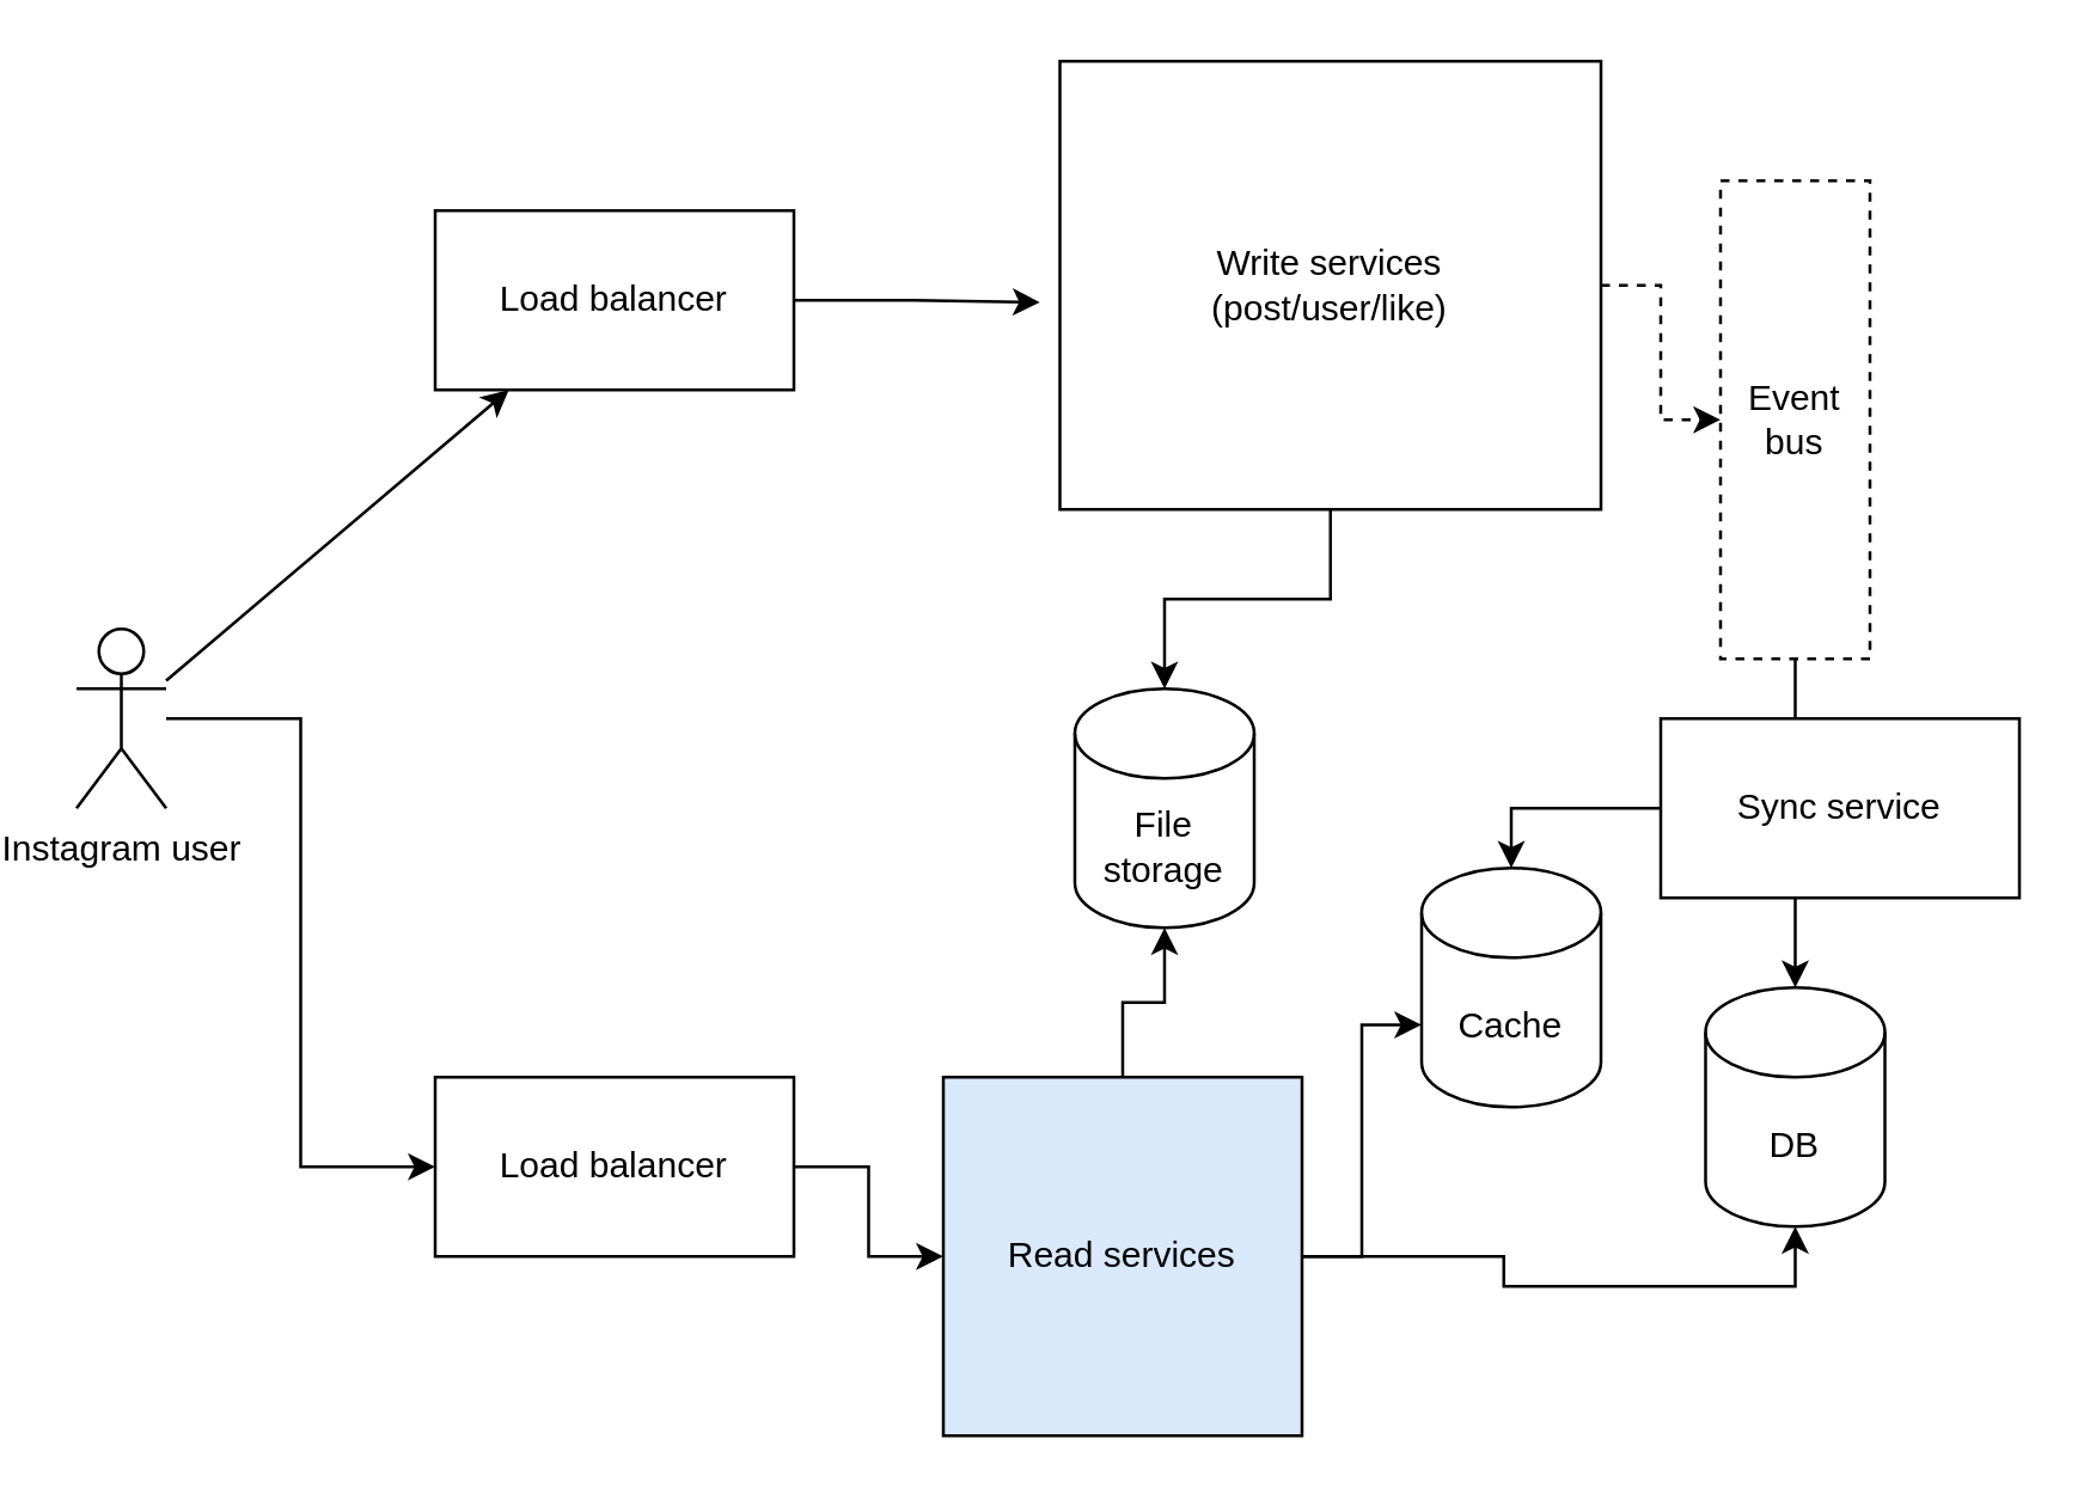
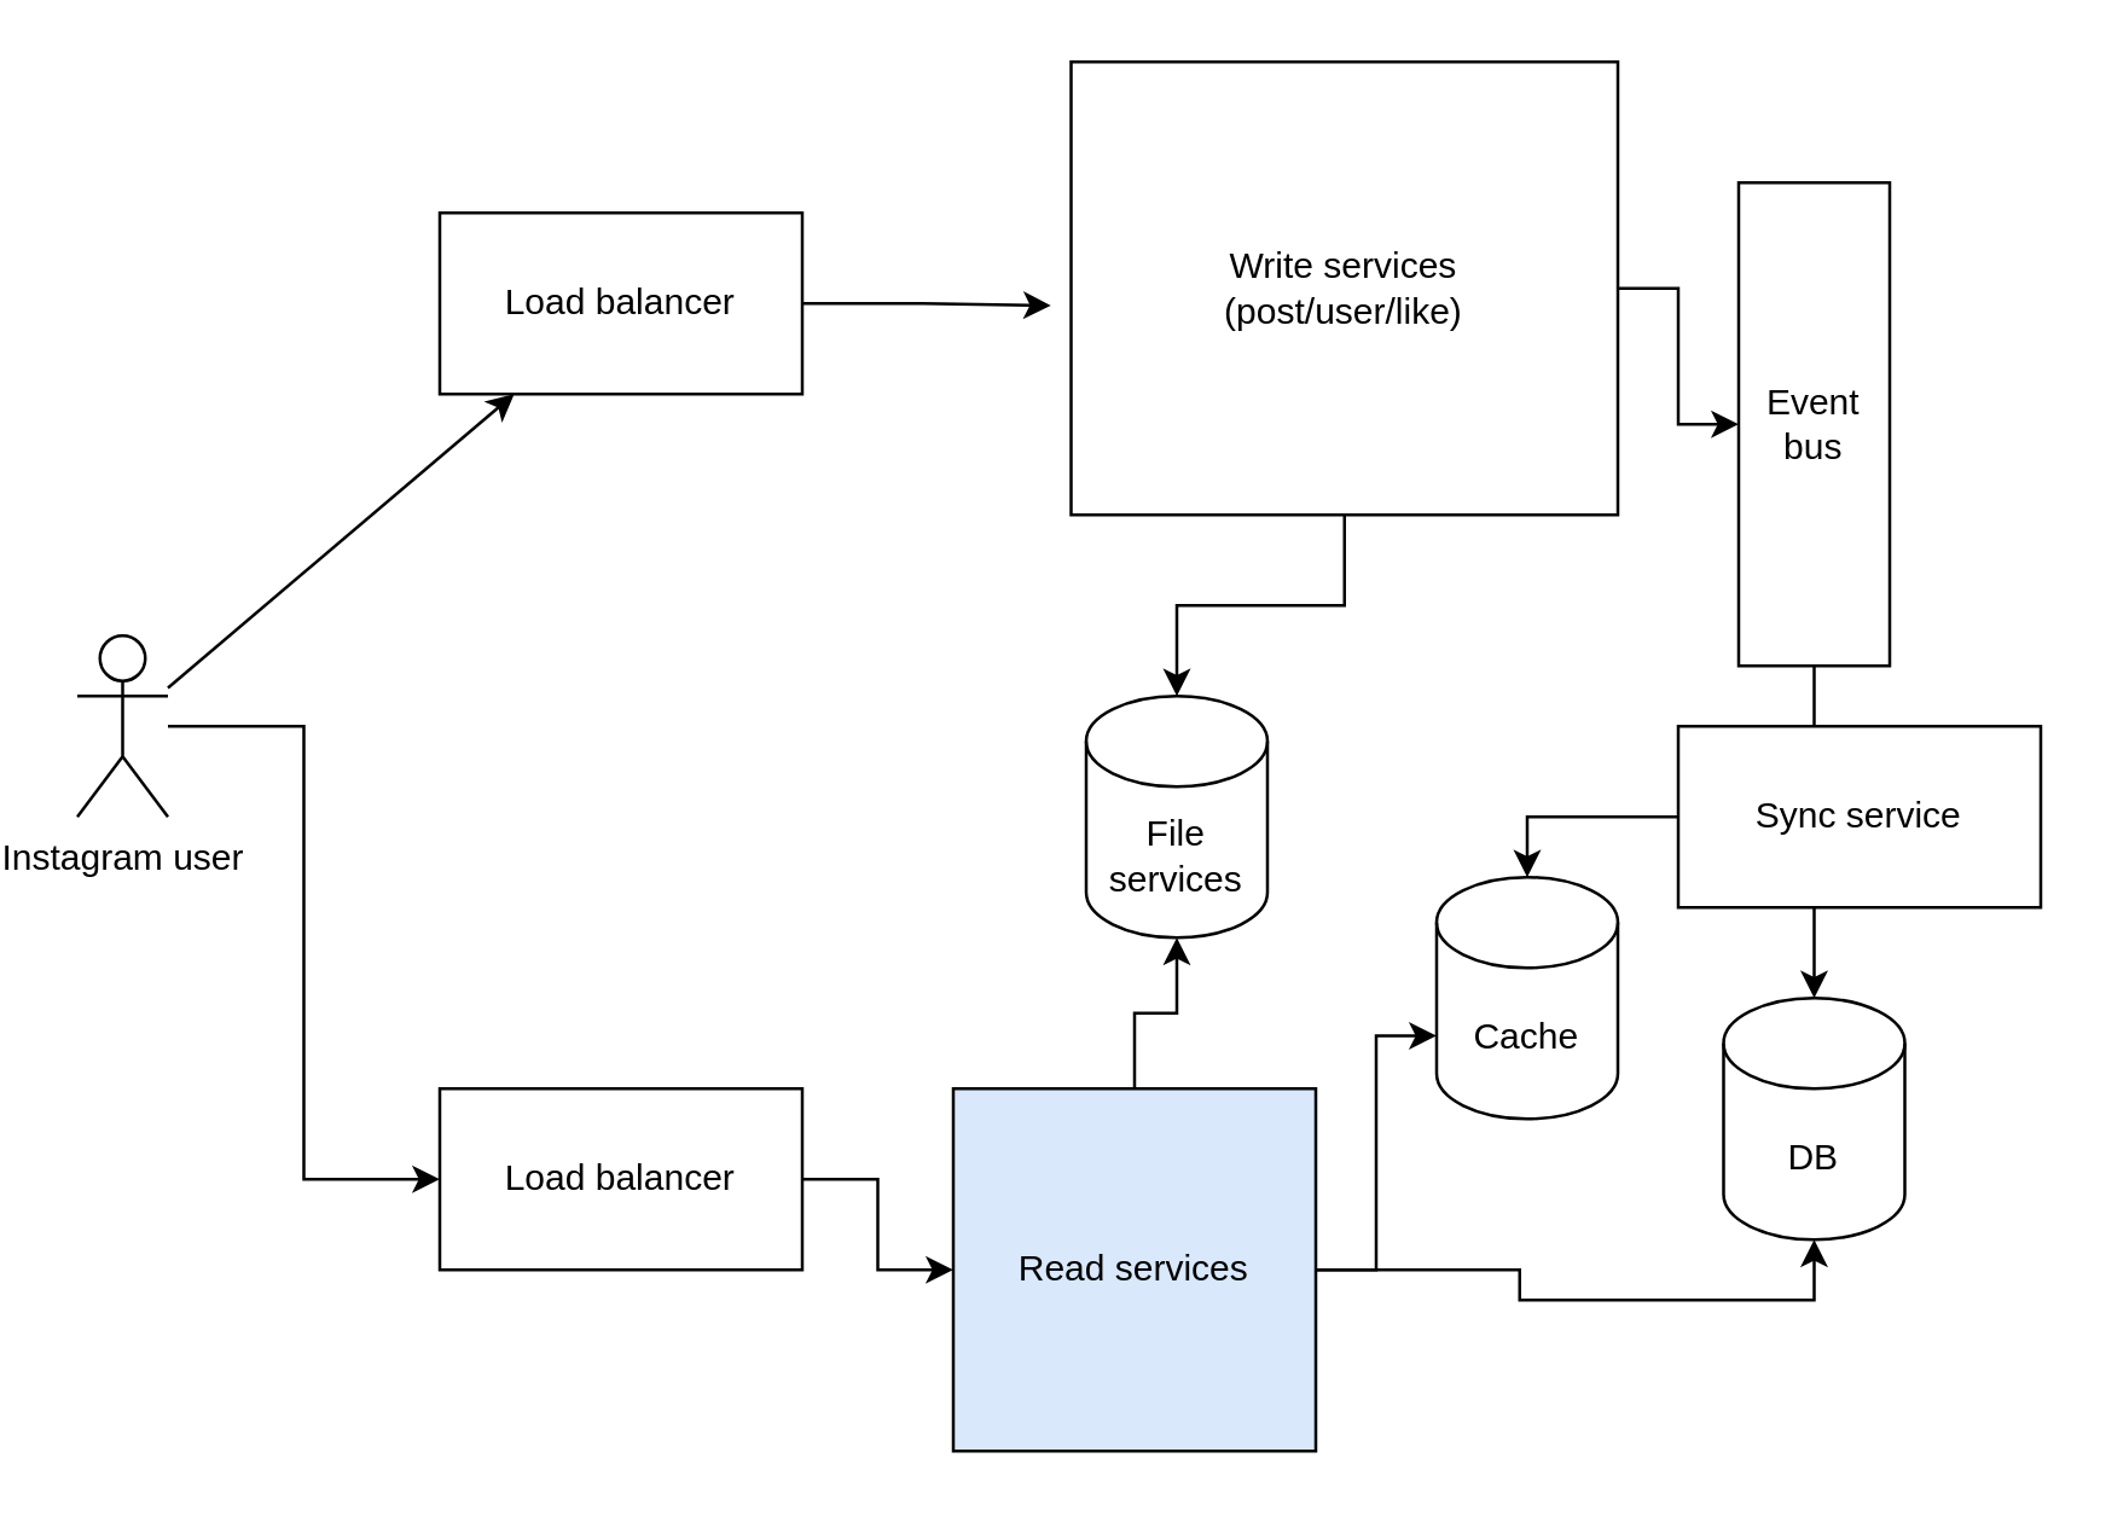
  <mxCell id="0" />
  <mxCell id="1" parent="0" />
  <mxCell id="2" style="edgeStyle=orthogonalEdgeStyle;rounded=0;orthogonalLoop=1;jettySize=auto;html=1;entryX=0;entryY=0.5;entryDx=0;entryDy=0;" edge="1" parent="1" source="3" target="19"><mxGeometry relative="1" as="geometry" /></mxCell>
  <mxCell id="3" value="Instagram user&lt;br&gt;" style="shape=umlActor;verticalLabelPosition=bottom;verticalAlign=top;html=1;outlineConnect=0;" vertex="1" parent="1"><mxGeometry x="20" y="210" width="30" height="60" as="geometry" /></mxCell>
  <mxCell id="4" style="edgeStyle=orthogonalEdgeStyle;rounded=0;orthogonalLoop=1;jettySize=auto;html=1;entryX=-0.037;entryY=0.538;entryDx=0;entryDy=0;entryPerimeter=0;exitX=1;exitY=0.5;exitDx=0;exitDy=0;" edge="1" parent="1" source="5" target="9"><mxGeometry relative="1" as="geometry"><Array as="points"><mxPoint x="300" y="100" /><mxPoint x="300" y="101" /></Array></mxGeometry></mxCell>
  <mxCell id="5" value="Load balancer" style="rounded=0;whiteSpace=wrap;html=1;" vertex="1" parent="1"><mxGeometry x="140" y="70" width="120" height="60" as="geometry" /></mxCell>
  <mxCell id="6" value="" style="endArrow=classic;html=1;rounded=0;" edge="1" parent="1" source="3" target="5"><mxGeometry width="50" height="50" relative="1" as="geometry"><mxPoint x="360" y="320" as="sourcePoint" /><mxPoint x="410" y="270" as="targetPoint" /></mxGeometry></mxCell>
  <mxCell id="7" style="edgeStyle=orthogonalEdgeStyle;rounded=0;orthogonalLoop=1;jettySize=auto;html=1;" edge="1" parent="1" source="9" target="10"><mxGeometry relative="1" as="geometry" /></mxCell>
- <mxCell id="8" style="edgeStyle=orthogonalEdgeStyle;rounded=0;orthogonalLoop=1;jettySize=auto;html=1;dashed=1;" edge="1" parent="1" source="9" target="11"><mxGeometry relative="1" as="geometry" /></mxCell>
+ <mxCell id="8" style="edgeStyle=orthogonalEdgeStyle;rounded=0;orthogonalLoop=1;jettySize=auto;html=1;" edge="1" parent="1" source="9" target="11"><mxGeometry relative="1" as="geometry" /></mxCell>
  <mxCell id="9" value="Write services&lt;br&gt;(post/user/like)&lt;br&gt;" style="rounded=0;whiteSpace=wrap;html=1;" vertex="1" parent="1"><mxGeometry x="349" y="20" width="181" height="150" as="geometry" /></mxCell>
- <mxCell id="10" value="File storage" style="shape=cylinder3;whiteSpace=wrap;html=1;boundedLbl=1;backgroundOutline=1;size=15;" vertex="1" parent="1"><mxGeometry x="354" y="230" width="60" height="80" as="geometry" /></mxCell>
- <mxCell id="11" value="&lt;div style=&quot;&quot;&gt;&lt;span style=&quot;background-color: initial;&quot;&gt;Event bus&lt;/span&gt;&lt;/div&gt;" style="rounded=0;whiteSpace=wrap;html=1;align=center;dashed=1;" vertex="1" parent="1"><mxGeometry x="570" y="60" width="50" height="160" as="geometry" /></mxCell>
+ <mxCell id="10" value="File services" style="shape=cylinder3;whiteSpace=wrap;html=1;boundedLbl=1;backgroundOutline=1;size=15;" vertex="1" parent="1"><mxGeometry x="354" y="230" width="60" height="80" as="geometry" /></mxCell>
+ <mxCell id="11" value="&lt;div style=&quot;&quot;&gt;&lt;span style=&quot;background-color: initial;&quot;&gt;Event bus&lt;/span&gt;&lt;/div&gt;" style="rounded=0;whiteSpace=wrap;html=1;align=center;" vertex="1" parent="1"><mxGeometry x="570" y="60" width="50" height="160" as="geometry" /></mxCell>
  <mxCell id="12" style="edgeStyle=orthogonalEdgeStyle;rounded=0;orthogonalLoop=1;jettySize=auto;html=1;exitX=0.5;exitY=1;exitDx=0;exitDy=0;" edge="1" parent="1" source="11" target="11"><mxGeometry relative="1" as="geometry" /></mxCell>
  <mxCell id="13" value="DB" style="shape=cylinder3;whiteSpace=wrap;html=1;boundedLbl=1;backgroundOutline=1;size=15;" vertex="1" parent="1"><mxGeometry x="565" y="330" width="60" height="80" as="geometry" /></mxCell>
  <mxCell id="14" value="" style="endArrow=classic;html=1;rounded=0;exitX=0.5;exitY=1;exitDx=0;exitDy=0;entryX=0.5;entryY=0;entryDx=0;entryDy=0;entryPerimeter=0;" edge="1" parent="1" source="11" target="13"><mxGeometry width="50" height="50" relative="1" as="geometry"><mxPoint x="360" y="280" as="sourcePoint" /><mxPoint x="410" y="230" as="targetPoint" /></mxGeometry></mxCell>
  <mxCell id="15" style="edgeStyle=orthogonalEdgeStyle;rounded=0;orthogonalLoop=1;jettySize=auto;html=1;entryX=0.5;entryY=0;entryDx=0;entryDy=0;entryPerimeter=0;" edge="1" parent="1" source="16" target="17"><mxGeometry relative="1" as="geometry" /></mxCell>
  <mxCell id="16" value="Sync service" style="rounded=0;whiteSpace=wrap;html=1;" vertex="1" parent="1"><mxGeometry x="550" y="240" width="120" height="60" as="geometry" /></mxCell>
  <mxCell id="17" value="Cache" style="shape=cylinder3;whiteSpace=wrap;html=1;boundedLbl=1;backgroundOutline=1;size=15;" vertex="1" parent="1"><mxGeometry x="470" y="290" width="60" height="80" as="geometry" /></mxCell>
  <mxCell id="18" style="edgeStyle=orthogonalEdgeStyle;rounded=0;orthogonalLoop=1;jettySize=auto;html=1;entryX=0;entryY=0.5;entryDx=0;entryDy=0;" edge="1" parent="1" source="19" target="23"><mxGeometry relative="1" as="geometry" /></mxCell>
  <mxCell id="19" value="Load balancer" style="rounded=0;whiteSpace=wrap;html=1;" vertex="1" parent="1"><mxGeometry x="140" y="360" width="120" height="60" as="geometry" /></mxCell>
  <mxCell id="20" style="edgeStyle=orthogonalEdgeStyle;rounded=0;orthogonalLoop=1;jettySize=auto;html=1;entryX=0.5;entryY=1;entryDx=0;entryDy=0;entryPerimeter=0;" edge="1" parent="1" source="23" target="10"><mxGeometry relative="1" as="geometry" /></mxCell>
  <mxCell id="21" style="edgeStyle=orthogonalEdgeStyle;rounded=0;orthogonalLoop=1;jettySize=auto;html=1;entryX=0;entryY=0;entryDx=0;entryDy=52.5;entryPerimeter=0;" edge="1" parent="1" source="23" target="17"><mxGeometry relative="1" as="geometry" /></mxCell>
  <mxCell id="22" style="edgeStyle=orthogonalEdgeStyle;rounded=0;orthogonalLoop=1;jettySize=auto;html=1;entryX=0.5;entryY=1;entryDx=0;entryDy=0;entryPerimeter=0;" edge="1" parent="1" source="23" target="13"><mxGeometry relative="1" as="geometry" /></mxCell>
  <mxCell id="23" value="Read services" style="rounded=0;whiteSpace=wrap;html=1;fillColor=#dae8fc;" vertex="1" parent="1"><mxGeometry x="310" y="360" width="120" height="120" as="geometry" /></mxCell>
